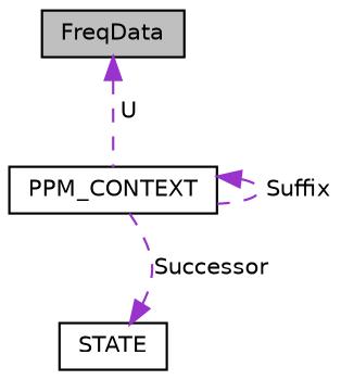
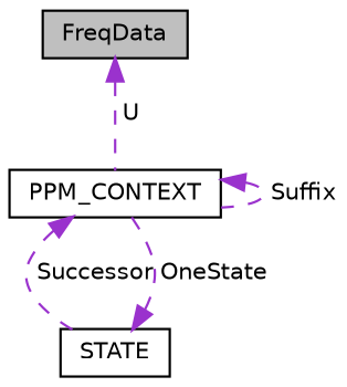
  digraph {
    node [color=black fillcolor=white fontname=Helvetica fontsize=10 shape=record style=filled]
    edge [color=darkorchid3 dir=back fontname=Helvetica fontsize=10 labelfontname=Helvetica labelfontsize=10 style=dashed]
    n1 [fillcolor=grey75 fontcolor=black height=0.2 label=FreqData width=0.4]
    n2 [height=0.2 label=PPM_CONTEXT width=0.4]
    n3 [height=0.2 label=STATE width=0.4]
    n1 -> n2 [label=" U"]
    n2 -> n2 [label=" Suffix"]
-   n3 -> n2 [label=" Successor"]
+   n2 -> n3 [label=" Successor"]
+   n3 -> n2 [label=" OneState"]
  }
